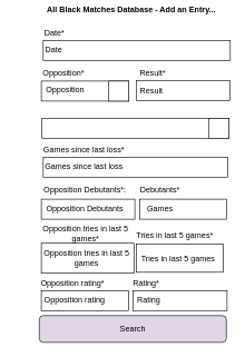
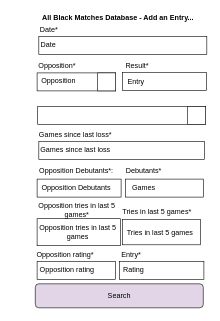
  <mxCell id="0" />
  <mxCell id="1" parent="0" />
  <mxCell id="2" value="" style="rounded=0;whiteSpace=wrap;html=1;" parent="1" vertex="1"><mxGeometry x="62" y="177" width="280" height="30" as="geometry" /></mxCell>
  <mxCell id="3" value="" style="rounded=0;whiteSpace=wrap;html=1;" parent="1" vertex="1"><mxGeometry x="63.88" y="60" width="280" height="30" as="geometry" /></mxCell>
  <mxCell id="4" value="Opposition*" style="text;html=1;strokeColor=none;fillColor=none;align=center;verticalAlign=middle;whiteSpace=wrap;rounded=0;" parent="1" vertex="1"><mxGeometry x="62" y="100" width="65" height="20" as="geometry" /></mxCell>
  <mxCell id="5" value="" style="rounded=0;whiteSpace=wrap;html=1;" parent="1" vertex="1"><mxGeometry x="203" y="120" width="140" height="30" as="geometry" /></mxCell>
  <mxCell id="6" value="Date*" style="text;html=1;strokeColor=none;fillColor=none;align=center;verticalAlign=middle;whiteSpace=wrap;rounded=0;" parent="1" vertex="1"><mxGeometry x="46" y="40" width="70" height="20" as="geometry" /></mxCell>
  <mxCell id="7" value="Date" style="text;html=1;strokeColor=none;fillColor=none;align=center;verticalAlign=middle;whiteSpace=wrap;rounded=0;" parent="1" vertex="1"><mxGeometry x="20" y="65" width="120" height="20" as="geometry" /></mxCell>
  <mxCell id="8" value="" style="rounded=0;whiteSpace=wrap;html=1;" parent="1" vertex="1"><mxGeometry x="61" y="121" width="131" height="30" as="geometry" /></mxCell>
  <mxCell id="9" value="Result*" style="text;html=1;strokeColor=none;fillColor=none;align=center;verticalAlign=middle;whiteSpace=wrap;rounded=0;" parent="1" vertex="1"><mxGeometry x="203" y="100" width="50" height="20" as="geometry" /></mxCell>
  <mxCell id="10" value="" style="rounded=0;whiteSpace=wrap;html=1;" parent="1" vertex="1"><mxGeometry x="63.88" y="235" width="276.12" height="30" as="geometry" /></mxCell>
  <mxCell id="11" value="" style="rounded=0;whiteSpace=wrap;html=1;" parent="1" vertex="1"><mxGeometry x="162" y="121" width="30" height="30" as="geometry" /></mxCell>
  <mxCell id="12" value="" style="rounded=0;whiteSpace=wrap;html=1;" parent="1" vertex="1"><mxGeometry x="61" y="298" width="140" height="30" as="geometry" /></mxCell>
  <mxCell id="13" value="Opposition Debutants" style="text;html=1;strokeColor=none;fillColor=none;align=center;verticalAlign=middle;whiteSpace=wrap;rounded=0;" parent="1" vertex="1"><mxGeometry x="63.88" y="303" width="125" height="20" as="geometry" /></mxCell>
  <mxCell id="14" value="Opposition Debutants*:" style="text;html=1;strokeColor=none;fillColor=none;align=center;verticalAlign=middle;whiteSpace=wrap;rounded=0;" parent="1" vertex="1"><mxGeometry x="62" y="275" width="129" height="20" as="geometry" /></mxCell>
  <mxCell id="15" value="" style="rounded=0;whiteSpace=wrap;html=1;" parent="1" vertex="1"><mxGeometry x="208" y="298" width="130" height="30" as="geometry" /></mxCell>
  <mxCell id="16" value="" style="rounded=0;whiteSpace=wrap;html=1;" parent="1" vertex="1"><mxGeometry x="61" y="364" width="139" height="45" as="geometry" /></mxCell>
  <mxCell id="17" value="Games" style="text;html=1;strokeColor=none;fillColor=none;align=center;verticalAlign=middle;whiteSpace=wrap;rounded=0;" parent="1" vertex="1"><mxGeometry x="229" y="303" width="20" height="20" as="geometry" /></mxCell>
  <mxCell id="18" value="Debutants*" style="text;html=1;strokeColor=none;fillColor=none;align=center;verticalAlign=middle;whiteSpace=wrap;rounded=0;" parent="1" vertex="1"><mxGeometry x="214" y="275" width="50" height="20" as="geometry" /></mxCell>
  <mxCell id="19" value="Opposition tries in last 5 games*" style="text;html=1;strokeColor=none;fillColor=none;align=center;verticalAlign=middle;whiteSpace=wrap;rounded=0;" parent="1" vertex="1"><mxGeometry x="41" y="340" width="173" height="20" as="geometry" /></mxCell>
  <mxCell id="20" value="" style="rounded=0;whiteSpace=wrap;html=1;" parent="1" vertex="1"><mxGeometry x="203.63" y="365" width="130" height="42.5" as="geometry" /></mxCell>
  <mxCell id="21" value="Tries in last 5 games*" style="text;html=1;strokeColor=none;fillColor=none;align=center;verticalAlign=middle;whiteSpace=wrap;rounded=0;" parent="1" vertex="1"><mxGeometry x="186" y="342" width="150" height="20" as="geometry" /></mxCell>
- <mxCell id="22" value="&lt;b&gt;All Black Matches Database - Add an Entry...&lt;/b&gt;" style="text;html=1;strokeColor=none;fillColor=none;align=center;verticalAlign=middle;whiteSpace=wrap;rounded=0;" parent="1" vertex="1"><mxGeometry x="61" y="5" width="270" height="20" as="geometry" /></mxCell>
+ <mxCell id="22" value="&lt;b&gt;All Black Matches Database - Add an Entry...&lt;/b&gt;" style="text;html=1;strokeColor=none;fillColor=none;align=center;verticalAlign=middle;whiteSpace=wrap;rounded=0;" parent="1" vertex="1"><mxGeometry x="61" y="20" width="270" height="20" as="geometry" /></mxCell>
  <mxCell id="23" value="Search" style="rounded=1;whiteSpace=wrap;html=1;fillColor=#e1d5e7;" parent="1" vertex="1"><mxGeometry x="58" y="472.5" width="280" height="40" as="geometry" /></mxCell>
  <mxCell id="24" value="Opposition" style="text;html=1;strokeColor=none;fillColor=none;align=center;verticalAlign=middle;whiteSpace=wrap;rounded=0;" parent="1" vertex="1"><mxGeometry x="62" y="124" width="70" height="20" as="geometry" /></mxCell>
  <mxCell id="25" value="" style="rounded=0;whiteSpace=wrap;html=1;" parent="1" vertex="1"><mxGeometry x="312" y="177" width="30" height="30" as="geometry" /></mxCell>
- <mxCell id="26" value="Result" style="text;html=1;strokeColor=none;fillColor=none;align=center;verticalAlign=middle;whiteSpace=wrap;rounded=0;" parent="1" vertex="1"><mxGeometry x="201" y="126" width="50" height="20" as="geometry" /></mxCell>
+ <mxCell id="26" value="Entry" style="text;html=1;strokeColor=none;fillColor=none;align=center;verticalAlign=middle;whiteSpace=wrap;rounded=0;" parent="1" vertex="1"><mxGeometry x="201" y="126" width="50" height="20" as="geometry" /></mxCell>
  <mxCell id="27" value="Opposition tries in last 5 games" style="text;html=1;strokeColor=none;fillColor=none;align=center;verticalAlign=middle;whiteSpace=wrap;rounded=0;" parent="1" vertex="1"><mxGeometry x="59" y="376.87" width="140" height="20" as="geometry" /></mxCell>
  <mxCell id="28" value="Tries in last 5 games" style="text;html=1;strokeColor=none;fillColor=none;align=center;verticalAlign=middle;whiteSpace=wrap;rounded=0;" parent="1" vertex="1"><mxGeometry x="190.63" y="386.87" width="150" height="1.25" as="geometry" /></mxCell>
  <mxCell id="29" value="Opposition rating*" style="text;html=1;strokeColor=none;fillColor=none;align=center;verticalAlign=middle;whiteSpace=wrap;rounded=0;" parent="1" vertex="1"><mxGeometry x="46" y="415" width="124" height="20" as="geometry" /></mxCell>
- <mxCell id="30" value="Rating*" style="text;html=1;strokeColor=none;fillColor=none;align=center;verticalAlign=middle;whiteSpace=wrap;rounded=0;" parent="1" vertex="1"><mxGeometry x="156" y="415" width="124" height="20" as="geometry" /></mxCell>
+ <mxCell id="30" value="Entry*" style="text;html=1;strokeColor=none;fillColor=none;align=center;verticalAlign=middle;whiteSpace=wrap;rounded=0;" parent="1" vertex="1"><mxGeometry x="156" y="415" width="124" height="20" as="geometry" /></mxCell>
  <mxCell id="31" value="" style="rounded=0;whiteSpace=wrap;html=1;" parent="1" vertex="1"><mxGeometry x="61" y="435" width="130.75" height="30" as="geometry" /></mxCell>
  <mxCell id="32" value="" style="rounded=0;whiteSpace=wrap;html=1;" parent="1" vertex="1"><mxGeometry x="198.25" y="435" width="140.75" height="30" as="geometry" /></mxCell>
  <mxCell id="33" value="Opposition rating" style="text;html=1;strokeColor=none;fillColor=none;align=center;verticalAlign=middle;whiteSpace=wrap;rounded=0;" parent="1" vertex="1"><mxGeometry x="46" y="427.5" width="130" height="45" as="geometry" /></mxCell>
  <mxCell id="34" value="Rating" style="text;html=1;strokeColor=none;fillColor=none;align=center;verticalAlign=middle;whiteSpace=wrap;rounded=0;" parent="1" vertex="1"><mxGeometry x="160" y="440" width="124" height="20" as="geometry" /></mxCell>
  <mxCell id="35" value="Games since last loss*" style="text;html=1;strokeColor=none;fillColor=none;align=center;verticalAlign=middle;whiteSpace=wrap;rounded=0;" parent="1" vertex="1"><mxGeometry x="55" y="215" width="140" height="20" as="geometry" /></mxCell>
  <mxCell id="36" value="Games since last loss" style="text;html=1;strokeColor=none;fillColor=none;align=center;verticalAlign=middle;whiteSpace=wrap;rounded=0;" parent="1" vertex="1"><mxGeometry x="55" y="240" width="140" height="20" as="geometry" /></mxCell>
